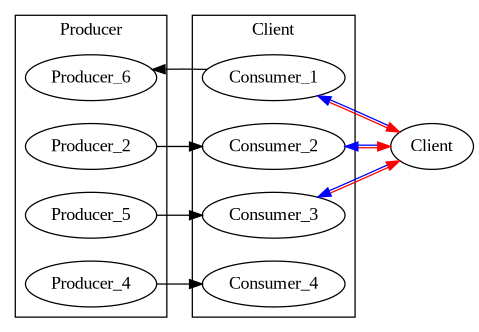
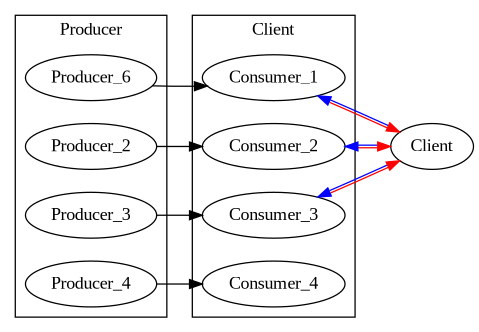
  digraph {
    compound=true
    fontname="Liberation Serif"
    rankdir=LR
    node [fontname="Liberation Serif"]
    edge [fontname="Liberation Serif"]
    Consumer_1
    Consumer_2
    Consumer_3
    Consumer_4
    n5 [label=Producer_6]
    Producer_2
-   Producer_3 [label=Producer_5]
+   Producer_3
    Producer_4
    Client
    subgraph cluster_1 {
      label=Client
      Consumer_1
      Consumer_2
      Consumer_3
      Consumer_4
    }
    subgraph cluster_2 {
      label=Producer
      n5
      Producer_2
      Producer_3
      Producer_4
    }
    Consumer_1 -> Client [color="red:blue" dir=both]
    Consumer_2 -> Client [color="red:blue" dir=both]
    Consumer_3 -> Client [color="red:blue" dir=both]
-   Consumer_1 -> n5
+   n5 -> Consumer_1
    Producer_2 -> Consumer_2
    Producer_3 -> Consumer_3
    Producer_4 -> Consumer_4
  }
